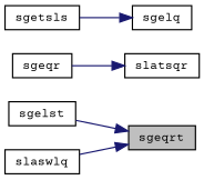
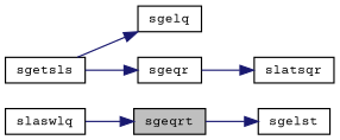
  digraph {
    fontname="Courier Prime"
    rankdir=RL
    node [color=black fillcolor=white fontname="Courier Prime" fontsize=10 shape=record style=filled]
    edge [color=midnightblue dir=back fontname="Courier Prime" fontsize=10 labelfontname=Helvetica labelfontsize=10 style=solid]
    n1 [fillcolor=grey75 fontcolor=black height=0.2 label=sgeqrt width=0.4]
    n2 [height=0.2 label=sgelst width=0.4]
    n3 [height=0.2 label=slaswlq width=0.4]
    n4 [height=0.2 label=sgeqr width=0.4]
    n5 [height=0.2 label=sgetsls width=0.4]
    n6 [height=0.2 label=slatsqr width=0.4]
    n7 [height=0.2 label=sgelq width=0.4]
-   n1 -> n2
+   n2 -> n1
    n1 -> n3
+   n4 -> n5
    n6 -> n4
    n7 -> n5
  }
